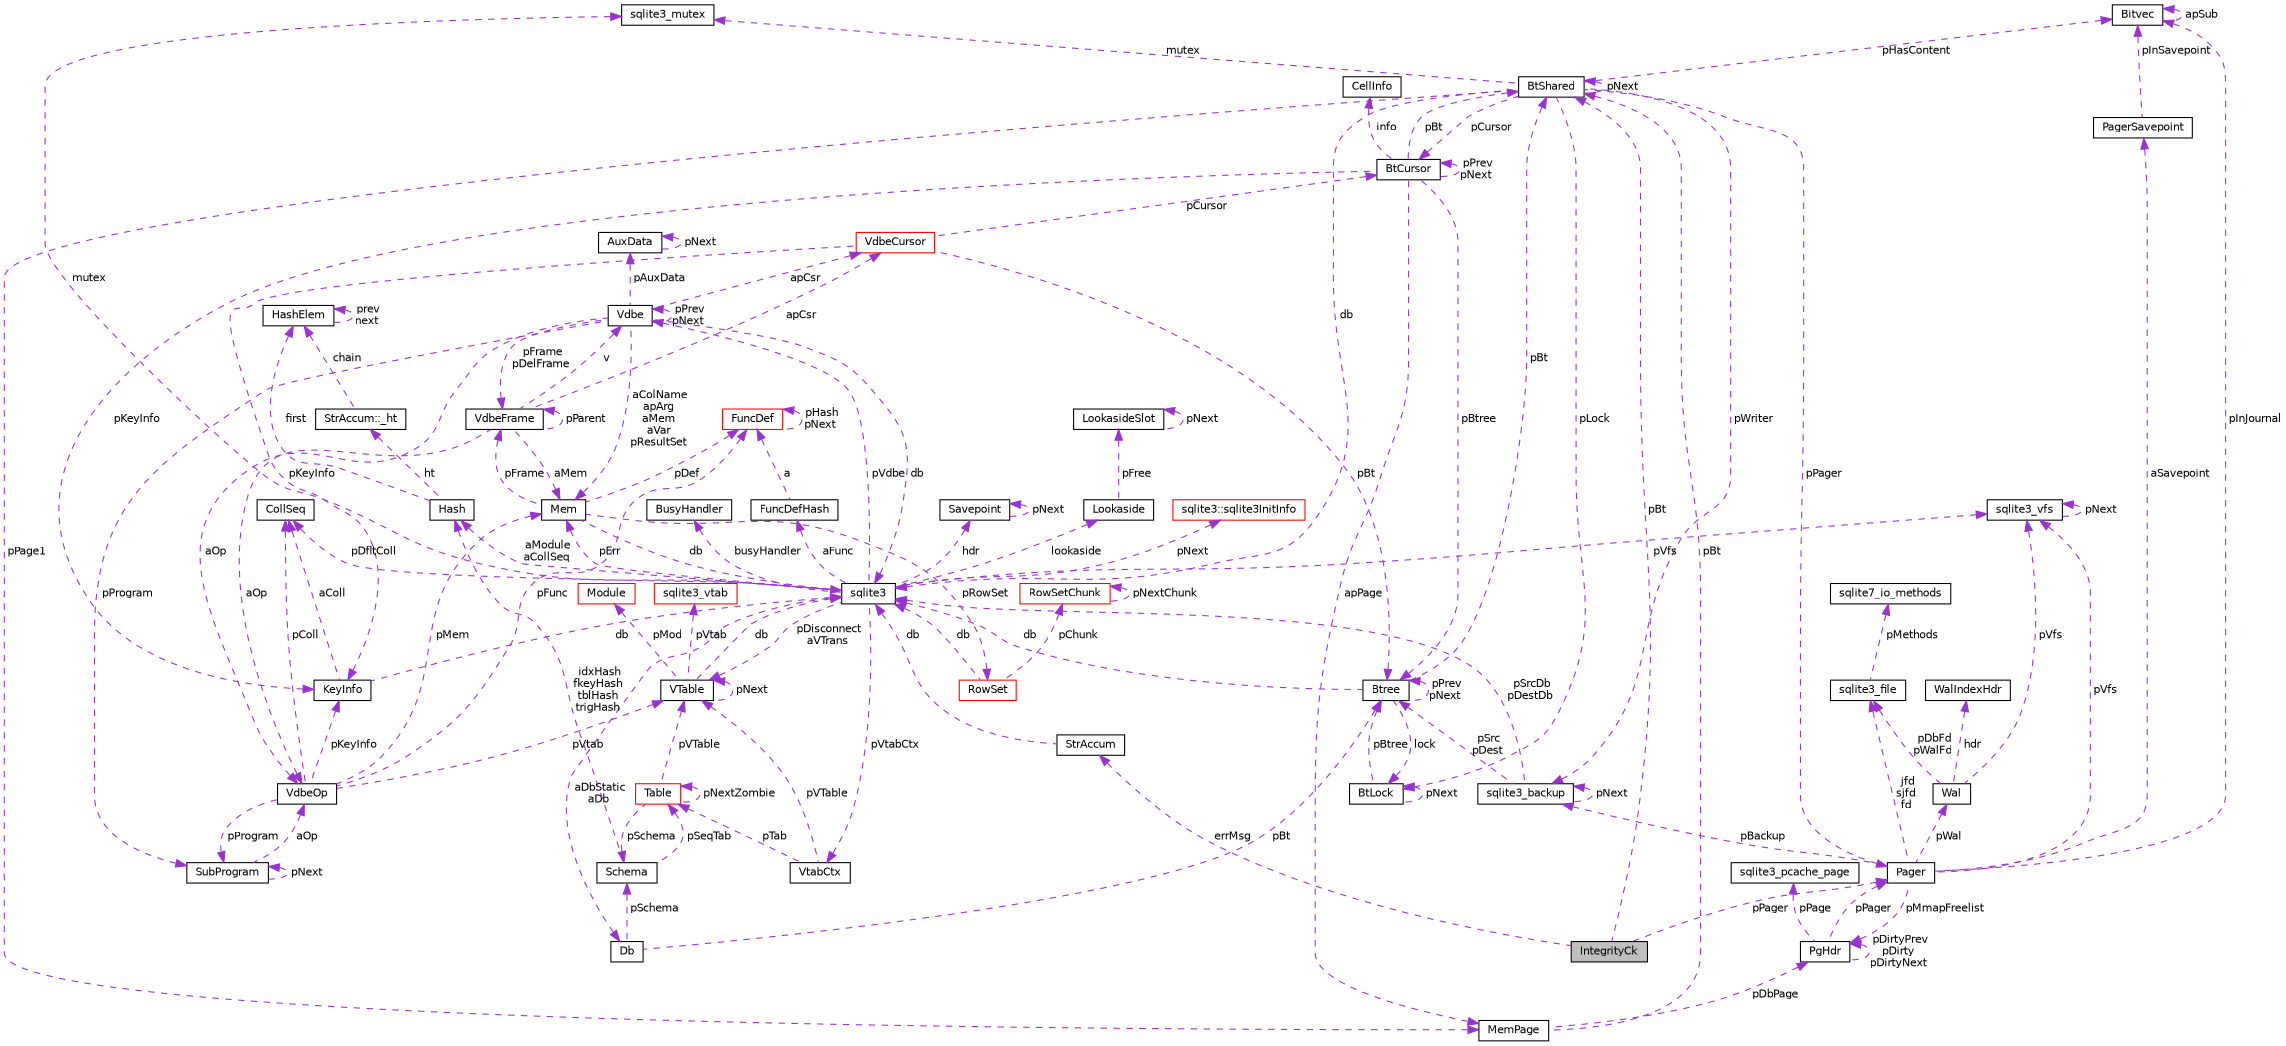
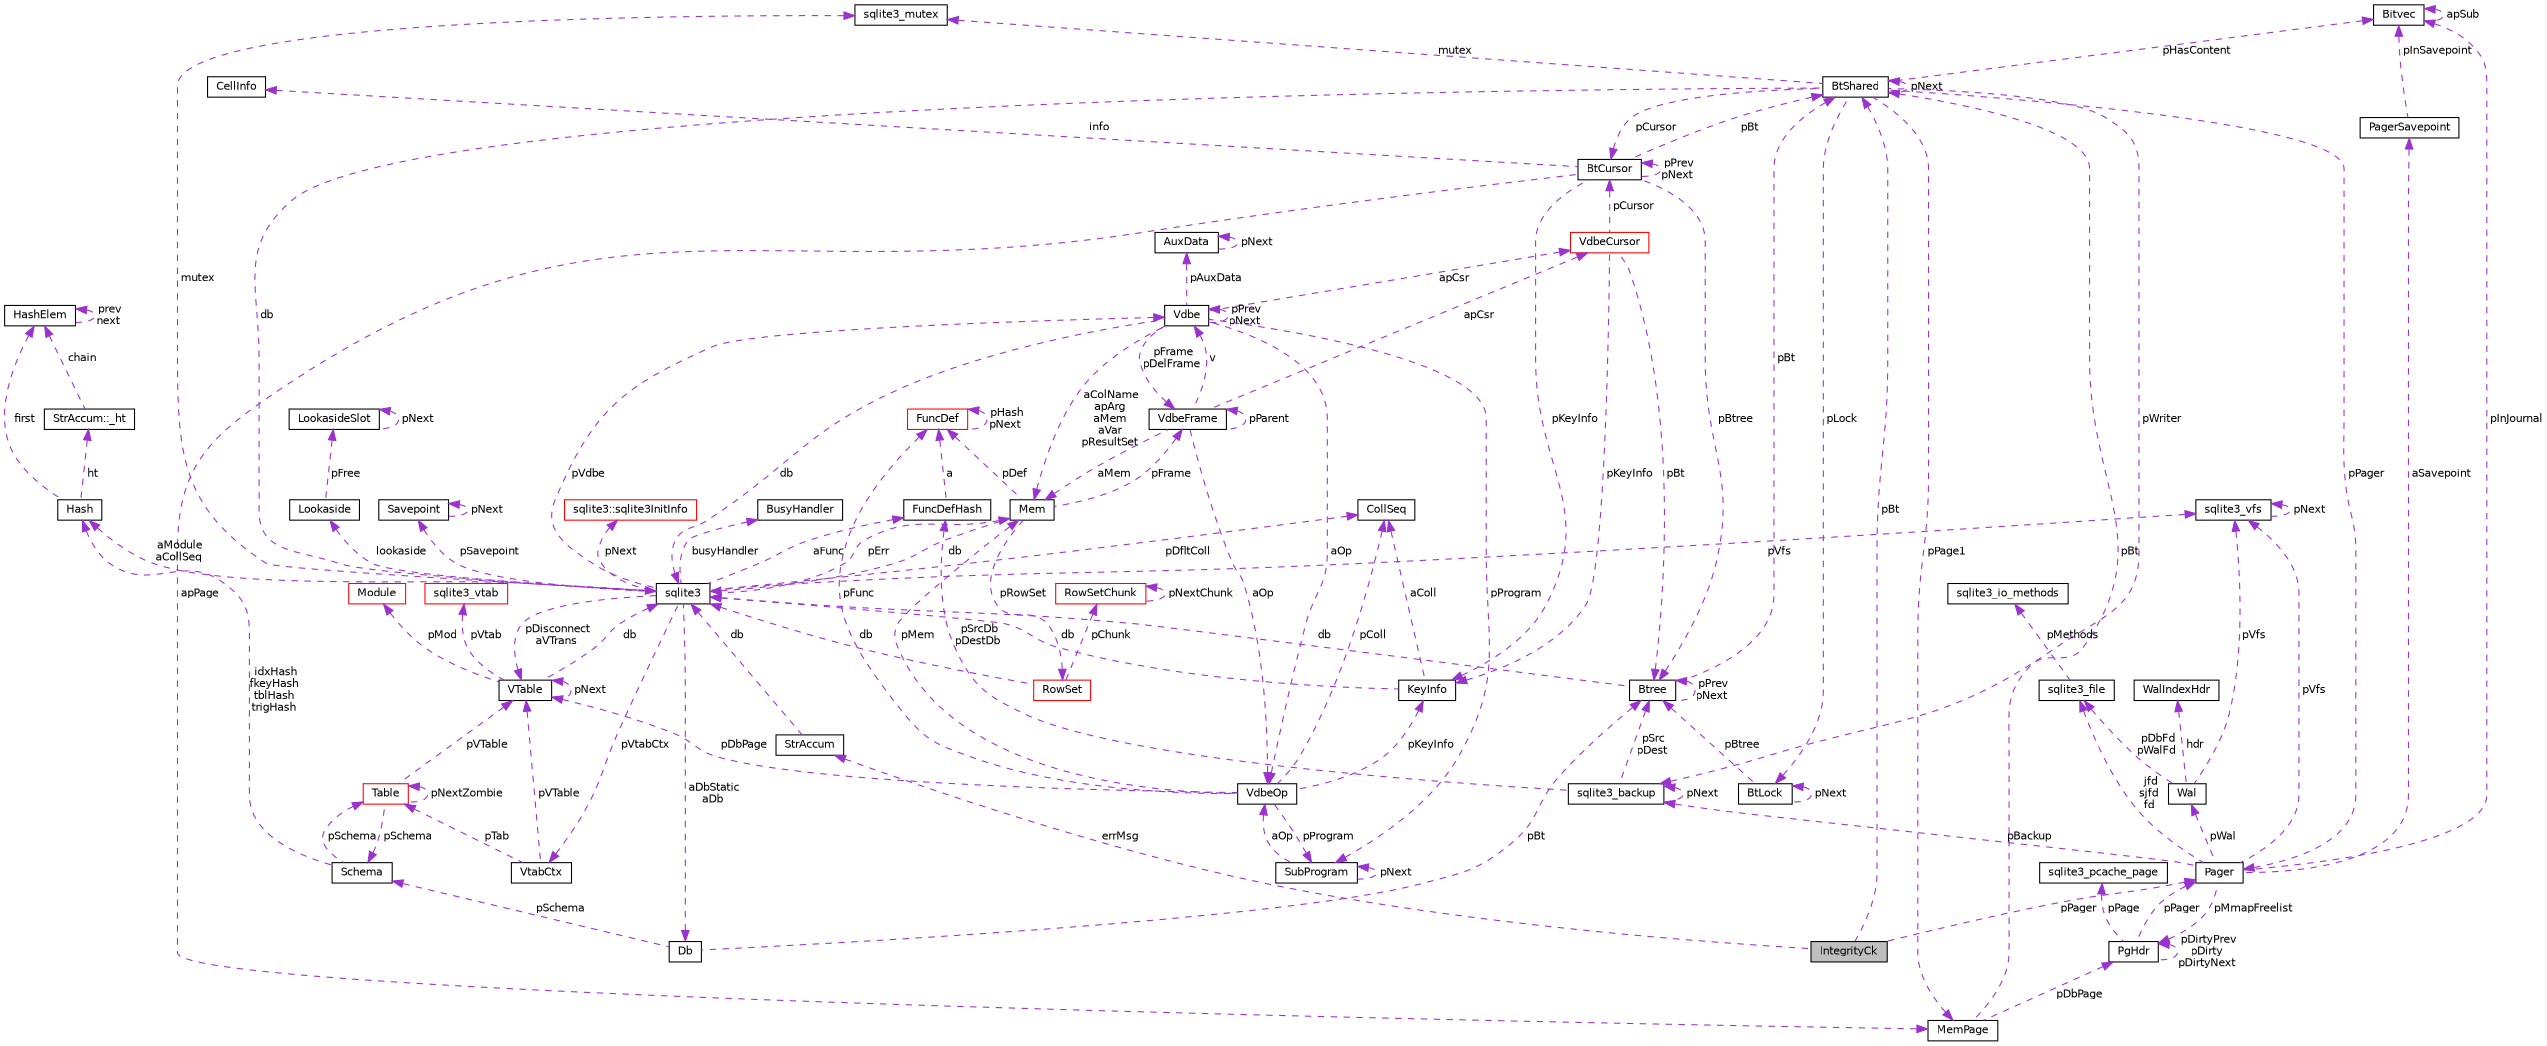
  digraph {
    node [color=black fillcolor=white fontname=Helvetica fontsize=10 shape=record style=filled]
    edge [color=darkorchid3 dir=back fontname=Helvetica fontsize=10 labelfontname=Helvetica labelfontsize=10 style=dashed]
    n1 [fillcolor=grey75 fontcolor=black height=0.2 label=IntegrityCk width=0.4]
    n2 [height=0.2 label=BtShared width=0.4]
    n3 [height=0.2 label=BtCursor width=0.4]
    n4 [height=0.2 label=MemPage width=0.4]
    n5 [height=0.2 label=Btree width=0.4]
    n6 [color=red height=0.2 label=VdbeCursor width=0.4]
    n7 [height=0.2 label=sqlite3_backup width=0.4]
    n8 [height=0.2 label=BtLock width=0.4]
    n9 [height=0.2 label=Db width=0.4]
    n10 [height=0.2 label=Vdbe width=0.4]
    n11 [height=0.2 label=VdbeFrame width=0.4]
    n12 [height=0.2 label=CellInfo width=0.4]
    n13 [height=0.2 label=PgHdr width=0.4]
    n14 [height=0.2 label=Pager width=0.4]
    n15 [height=0.2 label=sqlite3_pcache_page width=0.4]
    n16 [height=0.2 label=sqlite3 width=0.4]
    n17 [height=0.2 label=Mem width=0.4]
    n18 [height=0.2 label=VTable width=0.4]
    n19 [height=0.2 label=KeyInfo width=0.4]
    n20 [color=red height=0.2 label=RowSet width=0.4]
    n21 [height=0.2 label=StrAccum width=0.4]
    n22 [height=0.2 label=VdbeOp width=0.4]
    n23 [height=0.2 label=VtabCtx width=0.4]
    n24 [color=red height=0.2 label=Table width=0.4]
    n25 [height=0.2 label=SubProgram width=0.4]
    n26 [height=0.2 label=AuxData width=0.4]
    n27 [height=0.2 label=CollSeq width=0.4]
    n28 [height=0.2 label=Schema width=0.4]
    n29 [color=red height=0.2 label=Module width=0.4]
    n30 [color=red height=0.2 label=sqlite3_vtab width=0.4]
    n31 [color=red height=0.2 label=FuncDef width=0.4]
    n32 [height=0.2 label=FuncDefHash width=0.4]
    n33 [color=red height=0.2 label=RowSetChunk width=0.4]
    n34 [height=0.2 label=Savepoint width=0.4]
    n35 [height=0.2 label=Lookaside width=0.4]
    n36 [height=0.2 label=LookasideSlot width=0.4]
    n37 [height=0.2 label=sqlite3_mutex width=0.4]
    n38 [height=0.2 label=sqlite3_vfs width=0.4]
    n39 [height=0.2 label=Wal width=0.4]
    n40 [color=red height=0.2 label="sqlite3::sqlite3InitInfo" width=0.4]
    n41 [height=0.2 label=BusyHandler width=0.4]
    n42 [height=0.2 label=Hash width=0.4]
    n43 [height=0.2 label="StrAccum::_ht" width=0.4]
    n44 [height=0.2 label=HashElem width=0.4]
    n45 [height=0.2 label=Bitvec width=0.4]
    n46 [height=0.2 label=PagerSavepoint width=0.4]
    n47 [height=0.2 label=sqlite3_file width=0.4]
-   n48 [height=0.2 label=sqlite7_io_methods width=0.4]
+   n48 [height=0.2 label=sqlite3_io_methods width=0.4]
    n49 [height=0.2 label=WalIndexHdr width=0.4]
    n2 -> n1 [label=" pBt"]
    n2 -> n2 [label=" pNext"]
    n2 -> n3 [label=" pBt"]
    n2 -> n4 [label=" pBt"]
    n2 -> n5 [label=" pBt"]
    n3 -> n2 [label=" pCursor"]
    n3 -> n3 [label=" pPrev\npNext"]
    n3 -> n6 [label=" pCursor"]
    n4 -> n2 [label=" pPage1"]
    n4 -> n3 [label=" apPage"]
    n5 -> n3 [label=" pBtree"]
    n5 -> n5 [label=" pPrev\npNext"]
    n5 -> n6 [label=" pBt"]
    n5 -> n7 [label=" pSrc\npDest"]
    n5 -> n8 [label=" pBtree"]
    n5 -> n9 [label=" pBt"]
    n6 -> n10 [label=" apCsr"]
    n6 -> n11 [label=" apCsr"]
    n7 -> n2 [label=" pWriter"]
    n7 -> n7 [label=" pNext"]
    n7 -> n14 [label=" pBackup"]
    n8 -> n2 [label=" pLock"]
-   n8 -> n5 [label=" lock"]
    n8 -> n8 [label=" pNext"]
    n9 -> n16 [label=" aDbStatic\naDb"]
    n10 -> n10 [label=" pPrev\npNext"]
    n10 -> n11 [label=" v"]
    n10 -> n16 [label=" pVdbe"]
    n11 -> n10 [label=" pFrame\npDelFrame"]
    n11 -> n11 [label=" pParent"]
    n11 -> n17 [label=" pFrame"]
    n12 -> n3 [label=" info"]
    n13 -> n4 [label=" pDbPage"]
    n13 -> n13 [label=" pDirtyPrev\npDirty\npDirtyNext"]
    n13 -> n14 [label=" pMmapFreelist"]
    n14 -> n1 [label=" pPager"]
    n14 -> n2 [label=" pPager"]
    n14 -> n13 [label=" pPager"]
    n15 -> n13 [label=" pPage"]
    n16 -> n2 [label=" db"]
    n16 -> n5 [label=" db"]
-   n16 -> n7 [label=" pSrcDb\npDestDb"]
+   n32 -> n7 [label=" pSrcDb\npDestDb"]
    n16 -> n10 [label=" db"]
    n16 -> n17 [label=" db"]
    n16 -> n18 [label=" db"]
    n16 -> n19 [label=" db"]
    n16 -> n20 [label=" db"]
    n16 -> n21 [label=" db"]
    n17 -> n10 [label=" aColName\napArg\naMem\naVar\npResultSet"]
    n17 -> n11 [label=" aMem"]
    n17 -> n16 [label=" pErr"]
    n17 -> n22 [label=" pMem"]
    n18 -> n16 [label=" pDisconnect\naVTrans"]
    n18 -> n18 [label=" pNext"]
-   n18 -> n22 [label=" pVtab"]
+   n18 -> n22 [label=" pDbPage"]
    n18 -> n23 [label=" pVTable"]
    n18 -> n24 [label=" pVTable"]
    n19 -> n3 [label=" pKeyInfo"]
    n19 -> n6 [label=" pKeyInfo"]
    n19 -> n22 [label=" pKeyInfo"]
    n20 -> n17 [label=" pRowSet"]
    n21 -> n1 [label=" errMsg"]
    n22 -> n10 [label=" aOp"]
    n22 -> n11 [label=" aOp"]
    n22 -> n25 [label=" aOp"]
    n23 -> n16 [label=" pVtabCtx"]
    n24 -> n23 [label=" pTab"]
    n24 -> n24 [label=" pNextZombie"]
-   n24 -> n28 [label=" pSeqTab"]
+   n24 -> n28 [label=" pSchema"]
    n25 -> n10 [label=" pProgram"]
    n25 -> n22 [label=" pProgram"]
    n25 -> n25 [label=" pNext"]
    n26 -> n10 [label=" pAuxData"]
    n26 -> n26 [label=" pNext"]
    n27 -> n16 [label=" pDfltColl"]
    n27 -> n19 [label=" aColl"]
    n27 -> n22 [label=" pColl"]
    n28 -> n9 [label=" pSchema"]
    n28 -> n24 [label=" pSchema"]
    n29 -> n18 [label=" pMod"]
    n30 -> n18 [label=" pVtab"]
    n31 -> n17 [label=" pDef"]
    n31 -> n22 [label=" pFunc"]
    n31 -> n31 [label=" pHash\npNext"]
    n31 -> n32 [label=" a"]
    n32 -> n16 [label=" aFunc"]
    n33 -> n20 [label=" pChunk"]
    n33 -> n33 [label=" pNextChunk"]
-   n34 -> n16 [label=" hdr"]
+   n34 -> n16 [label=" pSavepoint"]
    n34 -> n34 [label=" pNext"]
    n35 -> n16 [label=" lookaside"]
    n36 -> n35 [label=" pFree"]
    n36 -> n36 [label=" pNext"]
    n37 -> n2 [label=" mutex"]
    n37 -> n16 [label=" mutex"]
    n38 -> n14 [label=" pVfs"]
    n38 -> n16 [label=" pVfs"]
    n38 -> n38 [label=" pNext"]
    n38 -> n39 [label=" pVfs"]
    n39 -> n14 [label=" pWal"]
    n40 -> n16 [label=" pNext"]
    n41 -> n16 [label=" busyHandler"]
    n42 -> n16 [label=" aModule\naCollSeq"]
    n42 -> n28 [label=" idxHash\nfkeyHash\ntblHash\ntrigHash"]
    n43 -> n42 [label=" ht"]
    n44 -> n42 [label=" first"]
    n44 -> n43 [label=" chain"]
    n44 -> n44 [label=" prev\nnext"]
    n45 -> n2 [label=" pHasContent"]
    n45 -> n14 [label=" pInJournal"]
    n45 -> n45 [label=" apSub"]
    n45 -> n46 [label=" pInSavepoint"]
    n46 -> n14 [label=" aSavepoint"]
    n47 -> n14 [label=" jfd\nsjfd\nfd"]
    n47 -> n39 [label=" pDbFd\npWalFd"]
    n48 -> n47 [label=" pMethods"]
    n49 -> n39 [label=" hdr"]
  }
